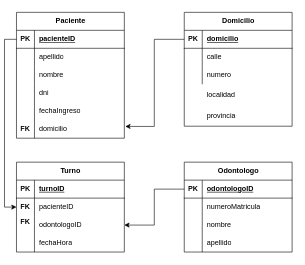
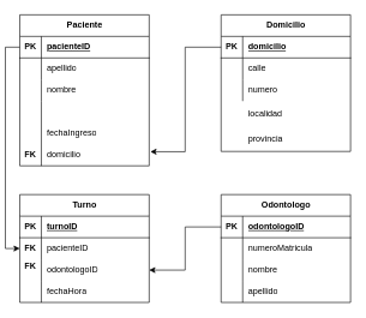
  <mxCell id="0" />
  <mxCell id="1" parent="0" />
  <mxCell id="2" value="" style="group" parent="1" vertex="1" connectable="0"><mxGeometry x="20" y="20" width="180" height="210" as="geometry" /></mxCell>
  <mxCell id="3" value="Paciente" style="shape=table;startSize=30;container=1;collapsible=1;childLayout=tableLayout;fixedRows=1;rowLines=0;fontStyle=1;align=center;resizeLast=1;html=1;" parent="2" vertex="1"><mxGeometry width="180" height="210" as="geometry" /></mxCell>
  <mxCell id="4" value="" style="shape=tableRow;horizontal=0;startSize=0;swimlaneHead=0;swimlaneBody=0;fillColor=none;collapsible=0;dropTarget=0;points=[[0,0.5],[1,0.5]];portConstraint=eastwest;top=0;left=0;right=0;bottom=1;" parent="3" vertex="1"><mxGeometry y="30" width="180" height="30" as="geometry" /></mxCell>
  <mxCell id="5" value="PK" style="shape=partialRectangle;connectable=0;fillColor=none;top=0;left=0;bottom=0;right=0;fontStyle=1;overflow=hidden;whiteSpace=wrap;html=1;" parent="4" vertex="1"><mxGeometry width="30" height="30" as="geometry"><mxRectangle width="30" height="30" as="alternateBounds" /></mxGeometry></mxCell>
  <mxCell id="6" value="pacienteID" style="shape=partialRectangle;connectable=0;fillColor=none;top=0;left=0;bottom=0;right=0;align=left;spacingLeft=6;fontStyle=5;overflow=hidden;whiteSpace=wrap;html=1;" parent="4" vertex="1"><mxGeometry x="30" width="150" height="30" as="geometry"><mxRectangle width="150" height="30" as="alternateBounds" /></mxGeometry></mxCell>
  <mxCell id="7" value="" style="shape=tableRow;horizontal=0;startSize=0;swimlaneHead=0;swimlaneBody=0;fillColor=none;collapsible=0;dropTarget=0;points=[[0,0.5],[1,0.5]];portConstraint=eastwest;top=0;left=0;right=0;bottom=0;" parent="3" vertex="1"><mxGeometry y="60" width="180" height="30" as="geometry" /></mxCell>
  <mxCell id="8" value="" style="shape=partialRectangle;connectable=0;fillColor=none;top=0;left=0;bottom=0;right=0;editable=1;overflow=hidden;whiteSpace=wrap;html=1;" parent="7" vertex="1"><mxGeometry width="30" height="30" as="geometry"><mxRectangle width="30" height="30" as="alternateBounds" /></mxGeometry></mxCell>
  <mxCell id="9" value="apellido" style="shape=partialRectangle;connectable=0;fillColor=none;top=0;left=0;bottom=0;right=0;align=left;spacingLeft=6;overflow=hidden;whiteSpace=wrap;html=1;" parent="7" vertex="1"><mxGeometry x="30" width="150" height="30" as="geometry"><mxRectangle width="150" height="30" as="alternateBounds" /></mxGeometry></mxCell>
  <mxCell id="10" value="" style="shape=tableRow;horizontal=0;startSize=0;swimlaneHead=0;swimlaneBody=0;fillColor=none;collapsible=0;dropTarget=0;points=[[0,0.5],[1,0.5]];portConstraint=eastwest;top=0;left=0;right=0;bottom=0;" parent="3" vertex="1"><mxGeometry y="90" width="180" height="30" as="geometry" /></mxCell>
  <mxCell id="11" value="" style="shape=partialRectangle;connectable=0;fillColor=none;top=0;left=0;bottom=0;right=0;editable=1;overflow=hidden;whiteSpace=wrap;html=1;" parent="10" vertex="1"><mxGeometry width="30" height="30" as="geometry"><mxRectangle width="30" height="30" as="alternateBounds" /></mxGeometry></mxCell>
  <mxCell id="12" value="nombre" style="shape=partialRectangle;connectable=0;fillColor=none;top=0;left=0;bottom=0;right=0;align=left;spacingLeft=6;overflow=hidden;whiteSpace=wrap;html=1;" parent="10" vertex="1"><mxGeometry x="30" width="150" height="30" as="geometry"><mxRectangle width="150" height="30" as="alternateBounds" /></mxGeometry></mxCell>
  <mxCell id="13" value="" style="shape=tableRow;horizontal=0;startSize=0;swimlaneHead=0;swimlaneBody=0;fillColor=none;collapsible=0;dropTarget=0;points=[[0,0.5],[1,0.5]];portConstraint=eastwest;top=0;left=0;right=0;bottom=0;" parent="3" vertex="1"><mxGeometry y="120" width="180" height="90" as="geometry" /></mxCell>
  <mxCell id="14" value="" style="shape=partialRectangle;connectable=0;fillColor=none;top=0;left=0;bottom=0;right=0;editable=1;overflow=hidden;whiteSpace=wrap;html=1;" parent="13" vertex="1"><mxGeometry width="30" height="90" as="geometry"><mxRectangle width="30" height="90" as="alternateBounds" /></mxGeometry></mxCell>
  <mxCell id="15" value="fechaIngreso" style="shape=partialRectangle;connectable=0;fillColor=none;top=0;left=0;bottom=0;right=0;align=left;spacingLeft=6;overflow=hidden;whiteSpace=wrap;html=1;" parent="13" vertex="1"><mxGeometry x="30" width="150" height="90" as="geometry"><mxRectangle width="150" height="90" as="alternateBounds" /></mxGeometry></mxCell>
- <mxCell id="16" value="dni" style="shape=partialRectangle;connectable=0;fillColor=none;top=0;left=0;bottom=0;right=0;align=left;spacingLeft=6;overflow=hidden;whiteSpace=wrap;html=1;" parent="2" vertex="1"><mxGeometry x="30" y="120" width="150" height="30" as="geometry"><mxRectangle width="150" height="30" as="alternateBounds" /></mxGeometry></mxCell>
  <mxCell id="17" value="domicilio" style="shape=partialRectangle;connectable=0;fillColor=none;top=0;left=0;bottom=0;right=0;align=left;spacingLeft=6;overflow=hidden;whiteSpace=wrap;html=1;" parent="2" vertex="1"><mxGeometry x="30" y="180" width="150" height="30" as="geometry"><mxRectangle width="150" height="30" as="alternateBounds" /></mxGeometry></mxCell>
  <mxCell id="18" value="&lt;span style=&quot;font-weight: 700;&quot;&gt;FK&lt;/span&gt;" style="shape=partialRectangle;connectable=0;fillColor=none;top=0;left=0;bottom=0;right=0;editable=1;overflow=hidden;whiteSpace=wrap;html=1;" parent="2" vertex="1"><mxGeometry y="180" width="30" height="30" as="geometry"><mxRectangle width="30" height="30" as="alternateBounds" /></mxGeometry></mxCell>
  <mxCell id="19" value="" style="group" parent="1" vertex="1" connectable="0"><mxGeometry x="300" y="20" width="180" height="190" as="geometry" /></mxCell>
  <mxCell id="20" value="localidad" style="shape=partialRectangle;connectable=0;fillColor=none;top=0;left=0;bottom=0;right=0;align=left;spacingLeft=6;overflow=hidden;whiteSpace=wrap;html=1;" parent="19" vertex="1"><mxGeometry x="30" y="120" width="150" height="34.17" as="geometry"><mxRectangle width="150" height="30" as="alternateBounds" /></mxGeometry></mxCell>
  <mxCell id="21" value="provincia" style="shape=partialRectangle;connectable=0;fillColor=none;top=0;left=0;bottom=0;right=0;align=left;spacingLeft=6;overflow=hidden;whiteSpace=wrap;html=1;" parent="19" vertex="1"><mxGeometry x="30" y="154.17" width="150" height="35.83" as="geometry"><mxRectangle width="150" height="30" as="alternateBounds" /></mxGeometry></mxCell>
  <mxCell id="22" value="Domicilio" style="shape=table;startSize=30;container=1;collapsible=1;childLayout=tableLayout;fixedRows=1;rowLines=0;fontStyle=1;align=center;resizeLast=1;html=1;" parent="19" vertex="1"><mxGeometry width="180" height="190" as="geometry" /></mxCell>
  <mxCell id="23" value="" style="shape=tableRow;horizontal=0;startSize=0;swimlaneHead=0;swimlaneBody=0;fillColor=none;collapsible=0;dropTarget=0;points=[[0,0.5],[1,0.5]];portConstraint=eastwest;top=0;left=0;right=0;bottom=1;" parent="22" vertex="1"><mxGeometry y="30" width="180" height="30" as="geometry" /></mxCell>
  <mxCell id="24" value="PK" style="shape=partialRectangle;connectable=0;fillColor=none;top=0;left=0;bottom=0;right=0;fontStyle=1;overflow=hidden;whiteSpace=wrap;html=1;" parent="23" vertex="1"><mxGeometry width="30" height="30" as="geometry"><mxRectangle width="30" height="30" as="alternateBounds" /></mxGeometry></mxCell>
  <mxCell id="25" value="domicilio" style="shape=partialRectangle;connectable=0;fillColor=none;top=0;left=0;bottom=0;right=0;align=left;spacingLeft=6;fontStyle=5;overflow=hidden;whiteSpace=wrap;html=1;" parent="23" vertex="1"><mxGeometry x="30" width="150" height="30" as="geometry"><mxRectangle width="150" height="30" as="alternateBounds" /></mxGeometry></mxCell>
  <mxCell id="26" value="" style="shape=tableRow;horizontal=0;startSize=0;swimlaneHead=0;swimlaneBody=0;fillColor=none;collapsible=0;dropTarget=0;points=[[0,0.5],[1,0.5]];portConstraint=eastwest;top=0;left=0;right=0;bottom=0;" parent="22" vertex="1"><mxGeometry y="60" width="180" height="30" as="geometry" /></mxCell>
  <mxCell id="27" value="" style="shape=partialRectangle;connectable=0;fillColor=none;top=0;left=0;bottom=0;right=0;editable=1;overflow=hidden;whiteSpace=wrap;html=1;" parent="26" vertex="1"><mxGeometry width="30" height="30" as="geometry"><mxRectangle width="30" height="30" as="alternateBounds" /></mxGeometry></mxCell>
  <mxCell id="28" value="calle" style="shape=partialRectangle;connectable=0;fillColor=none;top=0;left=0;bottom=0;right=0;align=left;spacingLeft=6;overflow=hidden;whiteSpace=wrap;html=1;" parent="26" vertex="1"><mxGeometry x="30" width="150" height="30" as="geometry"><mxRectangle width="150" height="30" as="alternateBounds" /></mxGeometry></mxCell>
  <mxCell id="29" value="" style="shape=tableRow;horizontal=0;startSize=0;swimlaneHead=0;swimlaneBody=0;fillColor=none;collapsible=0;dropTarget=0;points=[[0,0.5],[1,0.5]];portConstraint=eastwest;top=0;left=0;right=0;bottom=0;" parent="22" vertex="1"><mxGeometry y="90" width="180" height="30" as="geometry" /></mxCell>
  <mxCell id="30" value="" style="shape=partialRectangle;connectable=0;fillColor=none;top=0;left=0;bottom=0;right=0;editable=1;overflow=hidden;whiteSpace=wrap;html=1;" parent="29" vertex="1"><mxGeometry width="30" height="30" as="geometry"><mxRectangle width="30" height="30" as="alternateBounds" /></mxGeometry></mxCell>
  <mxCell id="31" value="numero" style="shape=partialRectangle;connectable=0;fillColor=none;top=0;left=0;bottom=0;right=0;align=left;spacingLeft=6;overflow=hidden;whiteSpace=wrap;html=1;" parent="29" vertex="1"><mxGeometry x="30" width="150" height="30" as="geometry"><mxRectangle width="150" height="30" as="alternateBounds" /></mxGeometry></mxCell>
  <mxCell id="32" value="Odontologo" style="shape=table;startSize=30;container=1;collapsible=1;childLayout=tableLayout;fixedRows=1;rowLines=0;fontStyle=1;align=center;resizeLast=1;html=1;" parent="1" vertex="1"><mxGeometry x="300" y="270" width="180" height="150" as="geometry" /></mxCell>
  <mxCell id="33" value="" style="shape=tableRow;horizontal=0;startSize=0;swimlaneHead=0;swimlaneBody=0;fillColor=none;collapsible=0;dropTarget=0;points=[[0,0.5],[1,0.5]];portConstraint=eastwest;top=0;left=0;right=0;bottom=1;" parent="32" vertex="1"><mxGeometry y="30" width="180" height="30" as="geometry" /></mxCell>
  <mxCell id="34" value="PK" style="shape=partialRectangle;connectable=0;fillColor=none;top=0;left=0;bottom=0;right=0;fontStyle=1;overflow=hidden;whiteSpace=wrap;html=1;" parent="33" vertex="1"><mxGeometry width="30" height="30" as="geometry"><mxRectangle width="30" height="30" as="alternateBounds" /></mxGeometry></mxCell>
  <mxCell id="35" value="odontologoID" style="shape=partialRectangle;connectable=0;fillColor=none;top=0;left=0;bottom=0;right=0;align=left;spacingLeft=6;fontStyle=5;overflow=hidden;whiteSpace=wrap;html=1;" parent="33" vertex="1"><mxGeometry x="30" width="150" height="30" as="geometry"><mxRectangle width="150" height="30" as="alternateBounds" /></mxGeometry></mxCell>
  <mxCell id="36" value="" style="shape=tableRow;horizontal=0;startSize=0;swimlaneHead=0;swimlaneBody=0;fillColor=none;collapsible=0;dropTarget=0;points=[[0,0.5],[1,0.5]];portConstraint=eastwest;top=0;left=0;right=0;bottom=0;" parent="32" vertex="1"><mxGeometry y="60" width="180" height="30" as="geometry" /></mxCell>
  <mxCell id="37" value="" style="shape=partialRectangle;connectable=0;fillColor=none;top=0;left=0;bottom=0;right=0;editable=1;overflow=hidden;whiteSpace=wrap;html=1;" parent="36" vertex="1"><mxGeometry width="30" height="30" as="geometry"><mxRectangle width="30" height="30" as="alternateBounds" /></mxGeometry></mxCell>
  <mxCell id="38" value="numeroMatricula" style="shape=partialRectangle;connectable=0;fillColor=none;top=0;left=0;bottom=0;right=0;align=left;spacingLeft=6;overflow=hidden;whiteSpace=wrap;html=1;" parent="36" vertex="1"><mxGeometry x="30" width="150" height="30" as="geometry"><mxRectangle width="150" height="30" as="alternateBounds" /></mxGeometry></mxCell>
  <mxCell id="39" value="" style="shape=tableRow;horizontal=0;startSize=0;swimlaneHead=0;swimlaneBody=0;fillColor=none;collapsible=0;dropTarget=0;points=[[0,0.5],[1,0.5]];portConstraint=eastwest;top=0;left=0;right=0;bottom=0;" parent="32" vertex="1"><mxGeometry y="90" width="180" height="30" as="geometry" /></mxCell>
  <mxCell id="40" value="" style="shape=partialRectangle;connectable=0;fillColor=none;top=0;left=0;bottom=0;right=0;editable=1;overflow=hidden;whiteSpace=wrap;html=1;" parent="39" vertex="1"><mxGeometry width="30" height="30" as="geometry"><mxRectangle width="30" height="30" as="alternateBounds" /></mxGeometry></mxCell>
  <mxCell id="41" value="nombre" style="shape=partialRectangle;connectable=0;fillColor=none;top=0;left=0;bottom=0;right=0;align=left;spacingLeft=6;overflow=hidden;whiteSpace=wrap;html=1;" parent="39" vertex="1"><mxGeometry x="30" width="150" height="30" as="geometry"><mxRectangle width="150" height="30" as="alternateBounds" /></mxGeometry></mxCell>
  <mxCell id="42" value="" style="shape=tableRow;horizontal=0;startSize=0;swimlaneHead=0;swimlaneBody=0;fillColor=none;collapsible=0;dropTarget=0;points=[[0,0.5],[1,0.5]];portConstraint=eastwest;top=0;left=0;right=0;bottom=0;" parent="32" vertex="1"><mxGeometry y="120" width="180" height="30" as="geometry" /></mxCell>
  <mxCell id="43" value="" style="shape=partialRectangle;connectable=0;fillColor=none;top=0;left=0;bottom=0;right=0;editable=1;overflow=hidden;whiteSpace=wrap;html=1;" parent="42" vertex="1"><mxGeometry width="30" height="30" as="geometry"><mxRectangle width="30" height="30" as="alternateBounds" /></mxGeometry></mxCell>
  <mxCell id="44" value="apellido" style="shape=partialRectangle;connectable=0;fillColor=none;top=0;left=0;bottom=0;right=0;align=left;spacingLeft=6;overflow=hidden;whiteSpace=wrap;html=1;" parent="42" vertex="1"><mxGeometry x="30" width="150" height="30" as="geometry"><mxRectangle width="150" height="30" as="alternateBounds" /></mxGeometry></mxCell>
  <mxCell id="45" value="" style="group" vertex="1" connectable="0" parent="1"><mxGeometry x="20" y="270" width="180" height="150" as="geometry" /></mxCell>
  <mxCell id="46" value="Turno" style="shape=table;startSize=30;container=1;collapsible=1;childLayout=tableLayout;fixedRows=1;rowLines=0;fontStyle=1;align=center;resizeLast=1;html=1;" vertex="1" parent="45"><mxGeometry width="180" height="150" as="geometry" /></mxCell>
  <mxCell id="47" value="" style="shape=tableRow;horizontal=0;startSize=0;swimlaneHead=0;swimlaneBody=0;fillColor=none;collapsible=0;dropTarget=0;points=[[0,0.5],[1,0.5]];portConstraint=eastwest;top=0;left=0;right=0;bottom=1;" vertex="1" parent="46"><mxGeometry y="30" width="180" height="30" as="geometry" /></mxCell>
  <mxCell id="48" value="PK" style="shape=partialRectangle;connectable=0;fillColor=none;top=0;left=0;bottom=0;right=0;fontStyle=1;overflow=hidden;whiteSpace=wrap;html=1;" vertex="1" parent="47"><mxGeometry width="30" height="30" as="geometry"><mxRectangle width="30" height="30" as="alternateBounds" /></mxGeometry></mxCell>
  <mxCell id="49" value="turnoID" style="shape=partialRectangle;connectable=0;fillColor=none;top=0;left=0;bottom=0;right=0;align=left;spacingLeft=6;fontStyle=5;overflow=hidden;whiteSpace=wrap;html=1;" vertex="1" parent="47"><mxGeometry x="30" width="150" height="30" as="geometry"><mxRectangle width="150" height="30" as="alternateBounds" /></mxGeometry></mxCell>
  <mxCell id="50" value="" style="shape=tableRow;horizontal=0;startSize=0;swimlaneHead=0;swimlaneBody=0;fillColor=none;collapsible=0;dropTarget=0;points=[[0,0.5],[1,0.5]];portConstraint=eastwest;top=0;left=0;right=0;bottom=0;" vertex="1" parent="46"><mxGeometry y="60" width="180" height="30" as="geometry" /></mxCell>
  <mxCell id="51" value="" style="shape=partialRectangle;connectable=0;fillColor=none;top=0;left=0;bottom=0;right=0;editable=1;overflow=hidden;whiteSpace=wrap;html=1;" vertex="1" parent="50"><mxGeometry width="30" height="30" as="geometry"><mxRectangle width="30" height="30" as="alternateBounds" /></mxGeometry></mxCell>
  <mxCell id="52" value="pacienteID" style="shape=partialRectangle;connectable=0;fillColor=none;top=0;left=0;bottom=0;right=0;align=left;spacingLeft=6;overflow=hidden;whiteSpace=wrap;html=1;" vertex="1" parent="50"><mxGeometry x="30" width="150" height="30" as="geometry"><mxRectangle width="150" height="30" as="alternateBounds" /></mxGeometry></mxCell>
  <mxCell id="53" value="" style="shape=tableRow;horizontal=0;startSize=0;swimlaneHead=0;swimlaneBody=0;fillColor=none;collapsible=0;dropTarget=0;points=[[0,0.5],[1,0.5]];portConstraint=eastwest;top=0;left=0;right=0;bottom=0;" vertex="1" parent="46"><mxGeometry y="90" width="180" height="30" as="geometry" /></mxCell>
  <mxCell id="54" value="" style="shape=partialRectangle;connectable=0;fillColor=none;top=0;left=0;bottom=0;right=0;editable=1;overflow=hidden;whiteSpace=wrap;html=1;" vertex="1" parent="53"><mxGeometry width="30" height="30" as="geometry"><mxRectangle width="30" height="30" as="alternateBounds" /></mxGeometry></mxCell>
  <mxCell id="55" value="odontologoID" style="shape=partialRectangle;connectable=0;fillColor=none;top=0;left=0;bottom=0;right=0;align=left;spacingLeft=6;overflow=hidden;whiteSpace=wrap;html=1;" vertex="1" parent="53"><mxGeometry x="30" width="150" height="30" as="geometry"><mxRectangle width="150" height="30" as="alternateBounds" /></mxGeometry></mxCell>
  <mxCell id="56" value="" style="shape=tableRow;horizontal=0;startSize=0;swimlaneHead=0;swimlaneBody=0;fillColor=none;collapsible=0;dropTarget=0;points=[[0,0.5],[1,0.5]];portConstraint=eastwest;top=0;left=0;right=0;bottom=0;" vertex="1" parent="46"><mxGeometry y="120" width="180" height="30" as="geometry" /></mxCell>
  <mxCell id="57" value="" style="shape=partialRectangle;connectable=0;fillColor=none;top=0;left=0;bottom=0;right=0;editable=1;overflow=hidden;whiteSpace=wrap;html=1;" vertex="1" parent="56"><mxGeometry width="30" height="30" as="geometry"><mxRectangle width="30" height="30" as="alternateBounds" /></mxGeometry></mxCell>
  <mxCell id="58" value="fechaHora" style="shape=partialRectangle;connectable=0;fillColor=none;top=0;left=0;bottom=0;right=0;align=left;spacingLeft=6;overflow=hidden;whiteSpace=wrap;html=1;" vertex="1" parent="56"><mxGeometry x="30" width="150" height="30" as="geometry"><mxRectangle width="150" height="30" as="alternateBounds" /></mxGeometry></mxCell>
  <mxCell id="59" value="&lt;span style=&quot;font-weight: 700;&quot;&gt;FK&lt;/span&gt;" style="shape=partialRectangle;connectable=0;fillColor=none;top=0;left=0;bottom=0;right=0;editable=1;overflow=hidden;whiteSpace=wrap;html=1;" vertex="1" parent="45"><mxGeometry y="62.857" width="30" height="24.286" as="geometry"><mxRectangle width="30" height="30" as="alternateBounds" /></mxGeometry></mxCell>
  <mxCell id="60" value="&lt;span style=&quot;font-weight: 700;&quot;&gt;FK&lt;/span&gt;" style="shape=partialRectangle;connectable=0;fillColor=none;top=0;left=0;bottom=0;right=0;editable=1;overflow=hidden;whiteSpace=wrap;html=1;" vertex="1" parent="45"><mxGeometry y="87.147" width="30" height="24.286" as="geometry"><mxRectangle width="30" height="30" as="alternateBounds" /></mxGeometry></mxCell>
  <mxCell id="61" style="edgeStyle=orthogonalEdgeStyle;rounded=0;orthogonalLoop=1;jettySize=auto;html=1;entryX=0;entryY=0.5;entryDx=0;entryDy=0;" edge="1" parent="1" source="4" target="50"><mxGeometry relative="1" as="geometry" /></mxCell>
  <mxCell id="62" style="edgeStyle=orthogonalEdgeStyle;rounded=0;orthogonalLoop=1;jettySize=auto;html=1;entryX=1;entryY=0.5;entryDx=0;entryDy=0;" edge="1" parent="1" source="33" target="53"><mxGeometry relative="1" as="geometry" /></mxCell>
  <mxCell id="63" style="edgeStyle=orthogonalEdgeStyle;rounded=0;orthogonalLoop=1;jettySize=auto;html=1;entryX=1.009;entryY=0.782;entryDx=0;entryDy=0;entryPerimeter=0;" edge="1" parent="1" source="23" target="13"><mxGeometry relative="1" as="geometry" /></mxCell>
